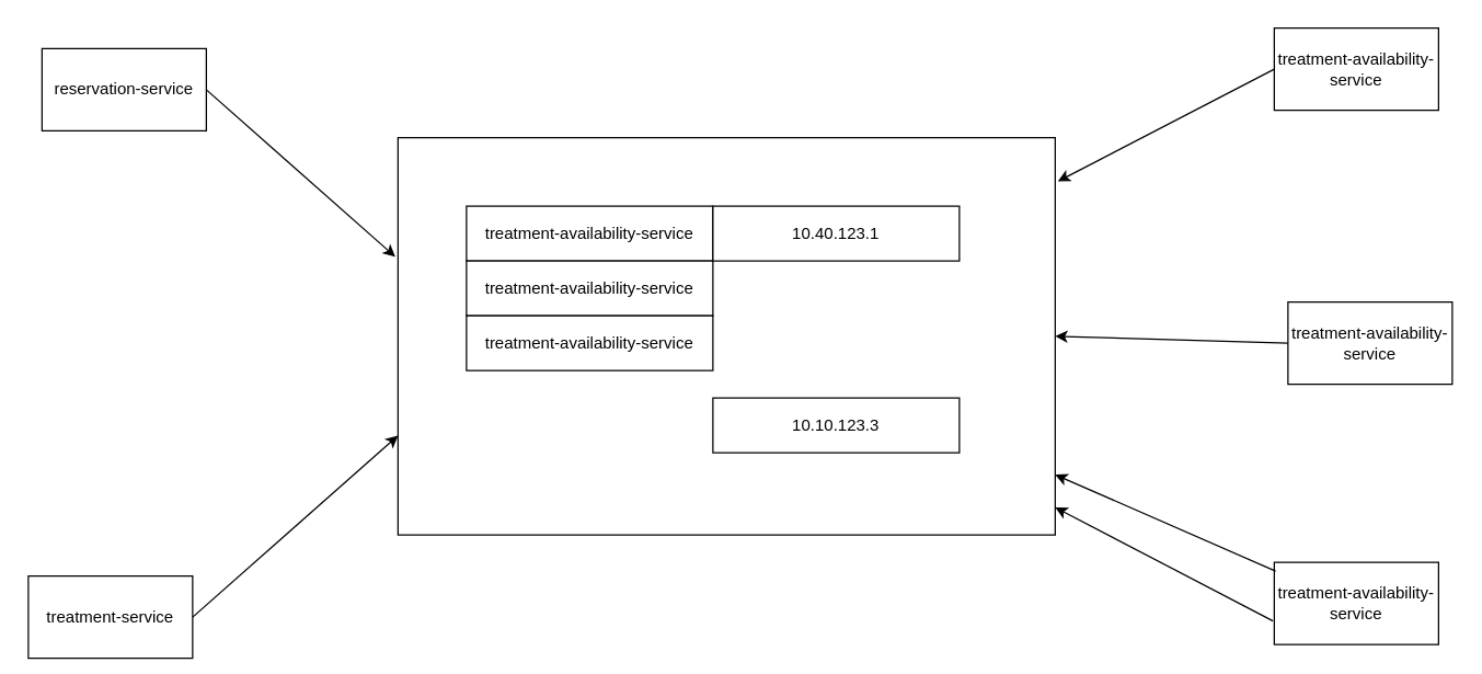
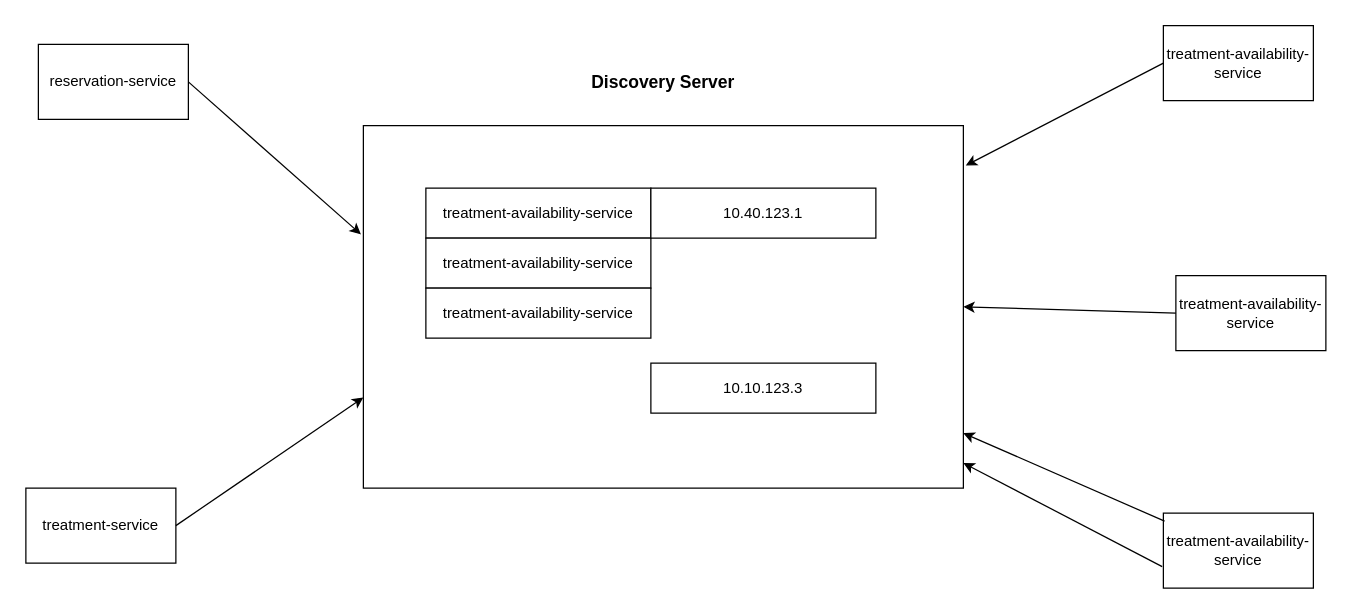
  <mxCell id="0" />
  <mxCell id="1" parent="0" />
  <mxCell id="2" value="" style="rounded=0;whiteSpace=wrap;html=1;" vertex="1" parent="1"><mxGeometry x="290" y="100" width="480" height="290" as="geometry" /></mxCell>
  <mxCell id="3" value="reservation-service" style="rounded=0;whiteSpace=wrap;html=1;" vertex="1" parent="1"><mxGeometry x="30" y="35" width="120" height="60" as="geometry" /></mxCell>
  <mxCell id="4" value="treatment-availability-service" style="rounded=0;whiteSpace=wrap;html=1;" vertex="1" parent="1"><mxGeometry x="930" y="410" width="120" height="60" as="geometry" /></mxCell>
- <mxCell id="5" value="treatment-service" style="rounded=0;whiteSpace=wrap;html=1;" vertex="1" parent="1"><mxGeometry x="20" y="420" width="120" height="60" as="geometry" /></mxCell>
+ <mxCell id="5" value="treatment-service" style="rounded=0;whiteSpace=wrap;html=1;" vertex="1" parent="1"><mxGeometry x="20" y="390" width="120" height="60" as="geometry" /></mxCell>
  <mxCell id="6" value="treatment-availability-service" style="rounded=0;whiteSpace=wrap;html=1;" vertex="1" parent="1"><mxGeometry x="940" y="220" width="120" height="60" as="geometry" /></mxCell>
  <mxCell id="7" value="treatment-availability-service" style="rounded=0;whiteSpace=wrap;html=1;" vertex="1" parent="1"><mxGeometry x="930" y="20" width="120" height="60" as="geometry" /></mxCell>
  <mxCell id="8" value="" style="endArrow=classic;html=1;rounded=0;exitX=1;exitY=0.5;exitDx=0;exitDy=0;entryX=-0.004;entryY=0.3;entryDx=0;entryDy=0;entryPerimeter=0;" edge="1" parent="1" source="3" target="2"><mxGeometry width="50" height="50" relative="1" as="geometry"><mxPoint x="480" y="320" as="sourcePoint" /><mxPoint x="530" y="270" as="targetPoint" /></mxGeometry></mxCell>
  <mxCell id="9" value="" style="endArrow=classic;html=1;rounded=0;exitX=1;exitY=0.5;exitDx=0;exitDy=0;entryX=0;entryY=0.75;entryDx=0;entryDy=0;" edge="1" parent="1" source="5" target="2"><mxGeometry width="50" height="50" relative="1" as="geometry"><mxPoint x="480" y="320" as="sourcePoint" /><mxPoint x="530" y="270" as="targetPoint" /></mxGeometry></mxCell>
  <mxCell id="10" value="" style="endArrow=classic;html=1;rounded=0;exitX=0;exitY=0.5;exitDx=0;exitDy=0;entryX=1.004;entryY=0.11;entryDx=0;entryDy=0;entryPerimeter=0;" edge="1" parent="1" source="7" target="2"><mxGeometry width="50" height="50" relative="1" as="geometry"><mxPoint x="480" y="320" as="sourcePoint" /><mxPoint x="530" y="270" as="targetPoint" /></mxGeometry></mxCell>
  <mxCell id="11" value="" style="endArrow=classic;html=1;rounded=0;exitX=0;exitY=0.5;exitDx=0;exitDy=0;entryX=1;entryY=0.5;entryDx=0;entryDy=0;" edge="1" parent="1" source="6" target="2"><mxGeometry width="50" height="50" relative="1" as="geometry"><mxPoint x="968" y="128" as="sourcePoint" /><mxPoint x="790" y="230" as="targetPoint" /></mxGeometry></mxCell>
  <mxCell id="12" value="" style="endArrow=classic;html=1;rounded=0;exitX=-0.008;exitY=0.713;exitDx=0;exitDy=0;exitPerimeter=0;" edge="1" parent="1" source="4" target="2"><mxGeometry width="50" height="50" relative="1" as="geometry"><mxPoint x="770" y="475" as="sourcePoint" /><mxPoint x="775" y="370" as="targetPoint" /></mxGeometry></mxCell>
  <mxCell id="13" value="" style="endArrow=classic;html=1;rounded=0;exitX=0.008;exitY=0.107;exitDx=0;exitDy=0;exitPerimeter=0;" edge="1" parent="1" source="4"><mxGeometry width="50" height="50" relative="1" as="geometry"><mxPoint x="966" y="460" as="sourcePoint" /><mxPoint x="770" y="346" as="targetPoint" /></mxGeometry></mxCell>
  <mxCell id="14" value="treatment-availability-service" style="rounded=0;whiteSpace=wrap;html=1;" vertex="1" parent="1"><mxGeometry x="340" y="150" width="180" height="40" as="geometry" /></mxCell>
  <mxCell id="15" value="treatment-availability-service" style="rounded=0;whiteSpace=wrap;html=1;" vertex="1" parent="1"><mxGeometry x="340" y="190" width="180" height="40" as="geometry" /></mxCell>
  <mxCell id="16" value="treatment-availability-service" style="rounded=0;whiteSpace=wrap;html=1;" vertex="1" parent="1"><mxGeometry x="340" y="230" width="180" height="40" as="geometry" /></mxCell>
  <mxCell id="17" value="10.40.123.1" style="rounded=0;whiteSpace=wrap;html=1;" vertex="1" parent="1"><mxGeometry x="520" y="150" width="180" height="40" as="geometry" /></mxCell>
  <mxCell id="18" value="10.10.123.3" style="rounded=0;whiteSpace=wrap;html=1;" vertex="1" parent="1"><mxGeometry x="520" y="290" width="180" height="40" as="geometry" /></mxCell>
+ <mxCell id="19" value="Discovery Server" style="text;html=1;strokeColor=none;fillColor=none;align=center;verticalAlign=middle;whiteSpace=wrap;rounded=0;fontStyle=1;fontSize=14;" vertex="1" parent="1"><mxGeometry x="465" y="50" width="130" height="30" as="geometry" /></mxCell>
